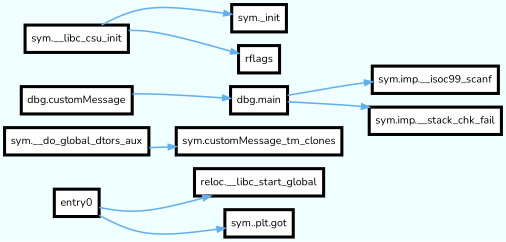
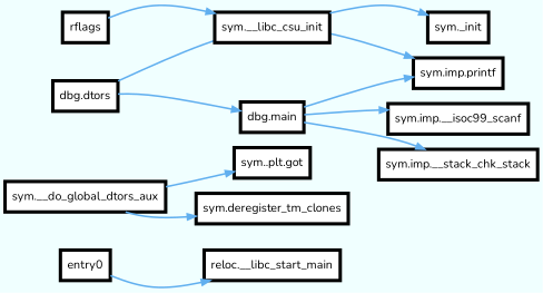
  digraph {
    bgcolor=azure
    fontname=Nunito
    rankdir=LR
    splines=curved
    node [fillcolor=white fontname=Nunito fontsize=14 penwidth=4 shape=box style=filled]
    edge [arrowhead=normal color="#61afef" fontname=Nunito style=bold weight=2]
    n1 [label=entry0]
-   n2 [label="reloc.__libc_start_global"]
+   n2 [label="reloc.__libc_start_main"]
    n3 [label="sym.__do_global_dtors_aux"]
    n4 [label="sym..plt.got"]
-   n5 [label="sym.customMessage_tm_clones"]
-   n6 [label="dbg.customMessage"]
+   n5 [label="sym.deregister_tm_clones"]
+   n6 [label="dbg.dtors"]
+   n7 [label="sym.imp.printf"]
    n8 [label="dbg.main"]
    n9 [label="sym.__libc_csu_init"]
    n10 [label="sym._init"]
    n11 [label=rflags]
    n12 [label="sym.imp.__isoc99_scanf"]
-   n13 [label="sym.imp.__stack_chk_fail"]
+   n13 [label="sym.imp.__stack_chk_stack"]
    n1 -> n2
-   n1 -> n4
+   n3 -> n4
    n3 -> n5
+   n6 -> n7
    n6 -> n8
+   n8 -> n7
    n8 -> n12
    n8 -> n13
    n9 -> n10
-   n9 -> n11
+   n11 -> n9
  }
